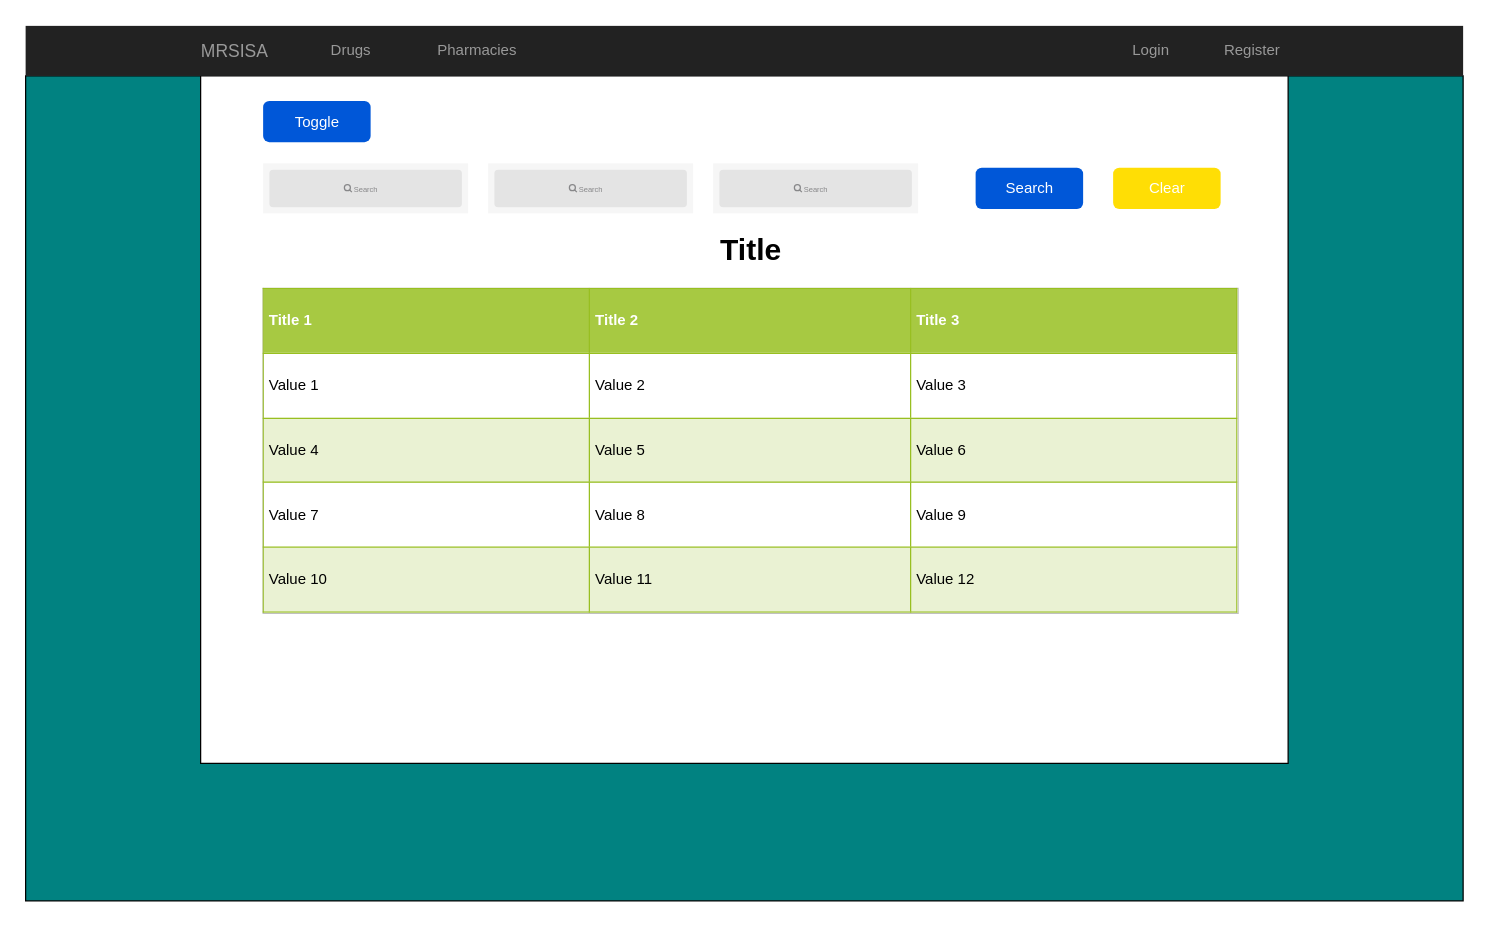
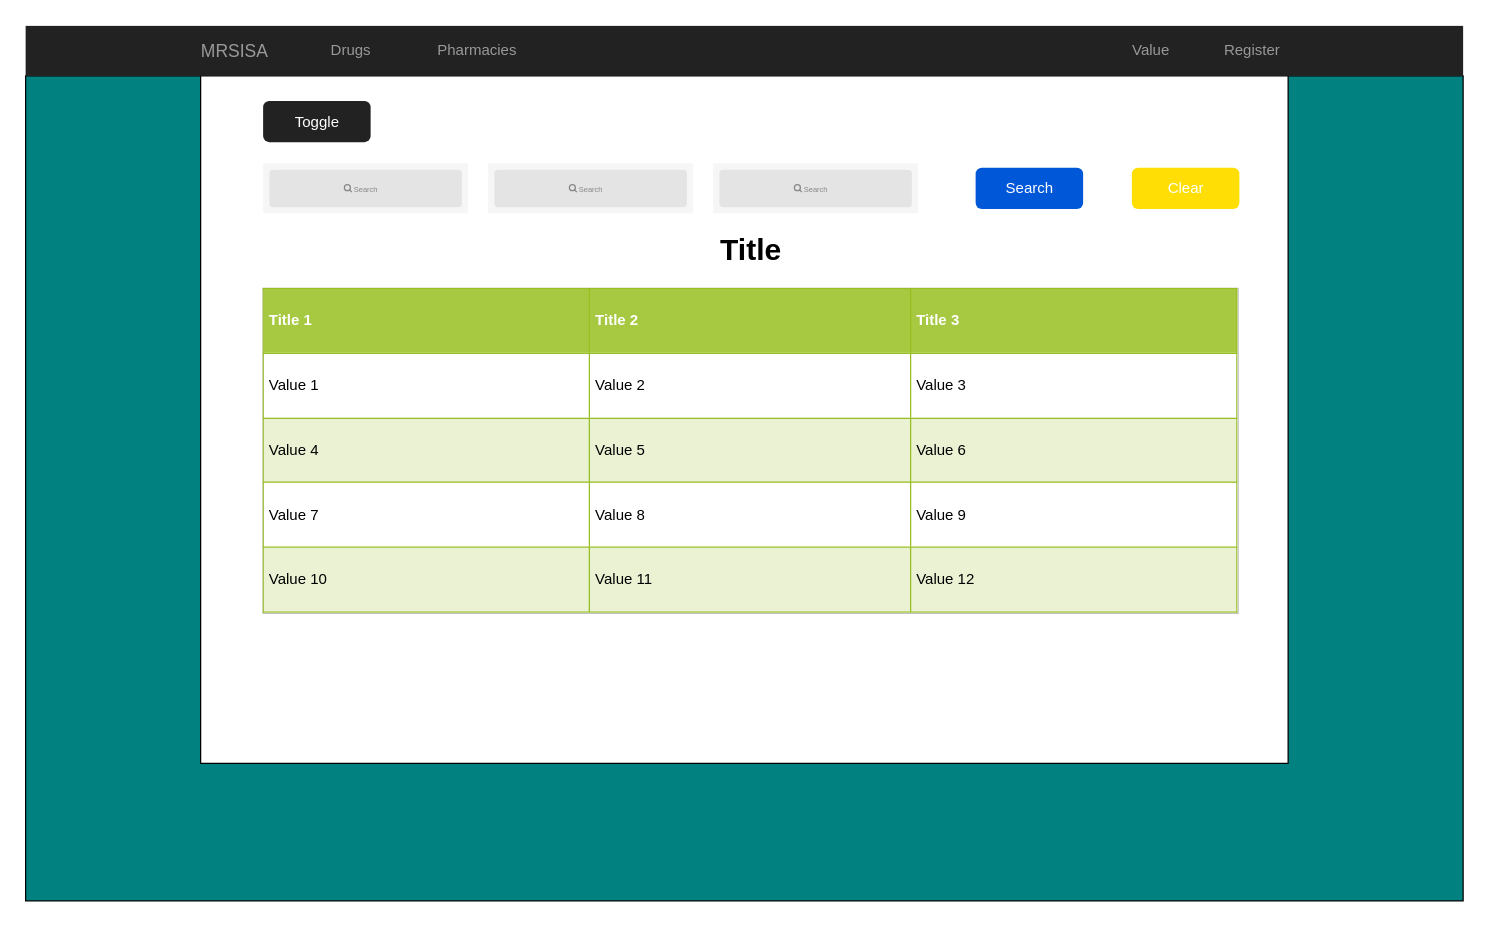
  <mxCell id="0" style=";html=1;" />
  <mxCell id="1" style=";html=1;" parent="0" />
  <mxCell id="2" value="" style="rounded=0;whiteSpace=wrap;html=1;fillColor=#018281;" parent="1" vertex="1"><mxGeometry x="20" y="60" width="1150" height="660" as="geometry" /></mxCell>
  <mxCell id="3" value="" style="rounded=0;whiteSpace=wrap;html=1;" parent="1" vertex="1"><mxGeometry x="160" y="60" width="870" height="550" as="geometry" /></mxCell>
  <mxCell id="4" value="" style="html=1;shadow=0;dashed=0;shape=mxgraph.bootstrap.rect;fillColor=#222222;strokeColor=none;whiteSpace=wrap;rounded=0;fontSize=12;fontColor=#000000;align=center;" parent="1" vertex="1"><mxGeometry x="20" y="20" width="1150" height="40" as="geometry" /></mxCell>
  <mxCell id="5" value="MRSISA" style="html=1;shadow=0;dashed=0;fillColor=none;strokeColor=none;shape=mxgraph.bootstrap.rect;fontColor=#999999;fontSize=14;whiteSpace=wrap;" parent="4" vertex="1"><mxGeometry x="110" width="115" height="40" as="geometry" /></mxCell>
- <mxCell id="6" value="Login" style="html=1;shadow=0;dashed=0;fillColor=none;strokeColor=none;shape=mxgraph.bootstrap.rect;fontColor=#999999;whiteSpace=wrap;" parent="4" vertex="1"><mxGeometry x="850" width="100.625" height="40" as="geometry" /></mxCell>
+ <mxCell id="6" value="Value" style="html=1;shadow=0;dashed=0;fillColor=none;strokeColor=none;shape=mxgraph.bootstrap.rect;fontColor=#999999;whiteSpace=wrap;" parent="4" vertex="1"><mxGeometry x="850" width="100.625" height="40" as="geometry" /></mxCell>
  <mxCell id="7" value="Register" style="html=1;shadow=0;dashed=0;fillColor=none;strokeColor=none;shape=mxgraph.bootstrap.rect;fontColor=#999999;whiteSpace=wrap;" parent="4" vertex="1"><mxGeometry x="930.625" width="100.625" height="40" as="geometry" /></mxCell>
  <mxCell id="8" value="Drugs" style="html=1;shadow=0;dashed=0;fillColor=none;strokeColor=none;shape=mxgraph.bootstrap.rect;fontColor=#999999;whiteSpace=wrap;" parent="4" vertex="1"><mxGeometry x="210" width="100.625" height="40" as="geometry" /></mxCell>
  <mxCell id="9" value="Pharmacies" style="html=1;shadow=0;dashed=0;fillColor=none;strokeColor=none;shape=mxgraph.bootstrap.rect;fontColor=#999999;whiteSpace=wrap;" parent="4" vertex="1"><mxGeometry x="310.63" width="100.625" height="40" as="geometry" /></mxCell>
  <mxCell id="10" value="&lt;table border=&quot;1&quot; width=&quot;100%&quot; height=&quot;100%&quot; cellpadding=&quot;4&quot; style=&quot;width:100%;height:100%;border-collapse:collapse;&quot;&gt;&lt;tr style=&quot;background-color:#A7C942;color:#ffffff;border:1px solid #98bf21;&quot;&gt;&lt;th align=&quot;left&quot;&gt;Title 1&lt;/th&gt;&lt;th align=&quot;left&quot;&gt;Title 2&lt;/th&gt;&lt;th align=&quot;left&quot;&gt;Title 3&lt;/th&gt;&lt;/tr&gt;&lt;tr style=&quot;border:1px solid #98bf21;&quot;&gt;&lt;td&gt;Value 1&lt;/td&gt;&lt;td&gt;Value 2&lt;/td&gt;&lt;td&gt;Value 3&lt;/td&gt;&lt;/tr&gt;&lt;tr style=&quot;background-color:#EAF2D3;border:1px solid #98bf21;&quot;&gt;&lt;td&gt;Value 4&lt;/td&gt;&lt;td&gt;Value 5&lt;/td&gt;&lt;td&gt;Value 6&lt;/td&gt;&lt;/tr&gt;&lt;tr style=&quot;border:1px solid #98bf21;&quot;&gt;&lt;td&gt;Value 7&lt;/td&gt;&lt;td&gt;Value 8&lt;/td&gt;&lt;td&gt;Value 9&lt;/td&gt;&lt;/tr&gt;&lt;tr style=&quot;background-color:#EAF2D3;border:1px solid #98bf21;&quot;&gt;&lt;td&gt;Value 10&lt;/td&gt;&lt;td&gt;Value 11&lt;/td&gt;&lt;td&gt;Value 12&lt;/td&gt;&lt;/tr&gt;&lt;/table&gt;" style="text;html=1;strokeColor=#c0c0c0;fillColor=#ffffff;overflow=fill;rounded=0;" vertex="1" parent="1"><mxGeometry x="210" y="230" width="780" height="260" as="geometry" /></mxCell>
  <mxCell id="11" value="Search" style="rounded=1;fillColor=#0057D8;strokeColor=none;html=1;fontColor=#ffffff;align=center;verticalAlign=middle;fontStyle=0;fontSize=12" vertex="1" parent="1"><mxGeometry x="780" y="133.5" width="86" height="33" as="geometry" /></mxCell>
- <mxCell id="12" value="Toggle" style="rounded=1;fillColor=#0057D8;align=center;strokeColor=none;html=1;fontColor=#ffffff;fontSize=12" vertex="1" parent="1"><mxGeometry x="210" y="80" width="86" height="33" as="geometry" /></mxCell>
+ <mxCell id="12" value="Toggle" style="rounded=1;fillColor=#222222;align=center;strokeColor=none;html=1;fontColor=#ffffff;fontSize=12;" vertex="1" parent="1"><mxGeometry x="210" y="80" width="86" height="33" as="geometry" /></mxCell>
  <mxCell id="13" value="" style="shape=rect;fillColor=#F6F6F6;strokeColor=none;" vertex="1" parent="1"><mxGeometry x="210" y="130" width="164" height="40" as="geometry" /></mxCell>
  <mxCell id="14" value="" style="html=1;strokeWidth=1;shadow=0;dashed=0;shape=mxgraph.ios7ui.marginRect;rx=3;ry=3;rectMargin=5;fillColor=#E4E4E4;strokeColor=none;" vertex="1" parent="13"><mxGeometry width="164" height="40" as="geometry" /></mxCell>
  <mxCell id="15" value="Search" style="shape=mxgraph.ios7.icons.looking_glass;strokeColor=#878789;fillColor=none;fontColor=#878789;labelPosition=right;verticalLabelPosition=middle;align=left;verticalAlign=middle;fontSize=6;fontStyle=0;spacingTop=2;" vertex="1" parent="13"><mxGeometry x="0.5" y="0.5" width="6" height="6" relative="1" as="geometry"><mxPoint x="-17" y="-3" as="offset" /></mxGeometry></mxCell>
  <mxCell id="16" value="" style="shape=rect;fillColor=#F6F6F6;strokeColor=none;" vertex="1" parent="1"><mxGeometry x="390" y="130" width="164" height="40" as="geometry" /></mxCell>
  <mxCell id="17" value="" style="html=1;strokeWidth=1;shadow=0;dashed=0;shape=mxgraph.ios7ui.marginRect;rx=3;ry=3;rectMargin=5;fillColor=#E4E4E4;strokeColor=none;" vertex="1" parent="16"><mxGeometry width="164" height="40" as="geometry" /></mxCell>
  <mxCell id="18" value="Search" style="shape=mxgraph.ios7.icons.looking_glass;strokeColor=#878789;fillColor=none;fontColor=#878789;labelPosition=right;verticalLabelPosition=middle;align=left;verticalAlign=middle;fontSize=6;fontStyle=0;spacingTop=2;" vertex="1" parent="16"><mxGeometry x="0.5" y="0.5" width="6" height="6" relative="1" as="geometry"><mxPoint x="-17" y="-3" as="offset" /></mxGeometry></mxCell>
  <mxCell id="19" value="" style="shape=rect;fillColor=#F6F6F6;strokeColor=none;" vertex="1" parent="1"><mxGeometry x="570" y="130" width="164" height="40" as="geometry" /></mxCell>
  <mxCell id="20" value="" style="html=1;strokeWidth=1;shadow=0;dashed=0;shape=mxgraph.ios7ui.marginRect;rx=3;ry=3;rectMargin=5;fillColor=#E4E4E4;strokeColor=none;" vertex="1" parent="19"><mxGeometry width="164" height="40" as="geometry" /></mxCell>
  <mxCell id="21" value="Search" style="shape=mxgraph.ios7.icons.looking_glass;strokeColor=#878789;fillColor=none;fontColor=#878789;labelPosition=right;verticalLabelPosition=middle;align=left;verticalAlign=middle;fontSize=6;fontStyle=0;spacingTop=2;" vertex="1" parent="19"><mxGeometry x="0.5" y="0.5" width="6" height="6" relative="1" as="geometry"><mxPoint x="-17" y="-3" as="offset" /></mxGeometry></mxCell>
- <mxCell id="22" value="Clear&lt;br&gt;" style="rounded=1;fillColor=#FFDE05;strokeColor=none;html=1;fontColor=#ffffff;align=center;verticalAlign=middle;fontStyle=0;fontSize=12" vertex="1" parent="1"><mxGeometry x="890" y="133.5" width="86" height="33" as="geometry" /></mxCell>
+ <mxCell id="22" value="Clear&lt;br&gt;" style="rounded=1;fillColor=#FFDE05;strokeColor=none;html=1;fontColor=#ffffff;align=center;verticalAlign=middle;fontStyle=0;fontSize=12" vertex="1" parent="1"><mxGeometry x="905" y="133.5" width="86" height="33" as="geometry" /></mxCell>
  <mxCell id="23" value="Title" style="text;strokeColor=none;fillColor=none;html=1;fontSize=24;fontStyle=1;verticalAlign=middle;align=center;" vertex="1" parent="1"><mxGeometry x="470" y="180" width="260" height="40" as="geometry" /></mxCell>
